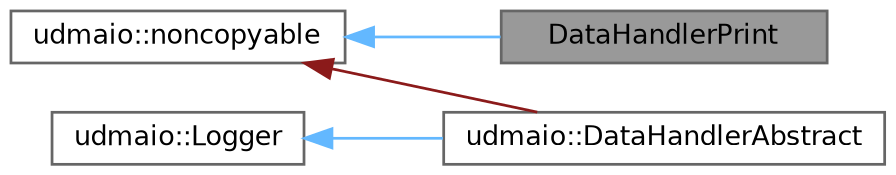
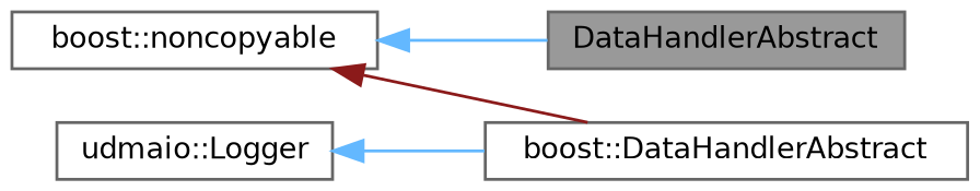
  digraph {
    rankdir=LR
    node [color=gray40 fillcolor=white fontname=Helvetica fontsize=10 shape=box style=filled]
    edge [color=steelblue1 dir=back fontname=Helvetica fontsize=10 labelfontname=Helvetica labelfontsize=10 style=solid]
-   n1 [fillcolor=grey60 fontcolor=black height=0.2 label=DataHandlerPrint width=0.4]
-   n2 [height=0.2 label="udmaio::DataHandlerAbstract" width=0.4]
+   n1 [fillcolor=grey60 fontcolor=black height=0.2 label=DataHandlerAbstract width=0.4]
+   n2 [height=0.2 label="boost::DataHandlerAbstract" width=0.4]
    n3 [height=0.2 label="udmaio::Logger" width=0.4]
-   n4 [height=0.2 label="udmaio::noncopyable" width=0.4]
+   n4 [height=0.2 label="boost::noncopyable" width=0.4]
    n3 -> n2
    n4 -> n1
    n4 -> n2 [color=firebrick4]
  }
